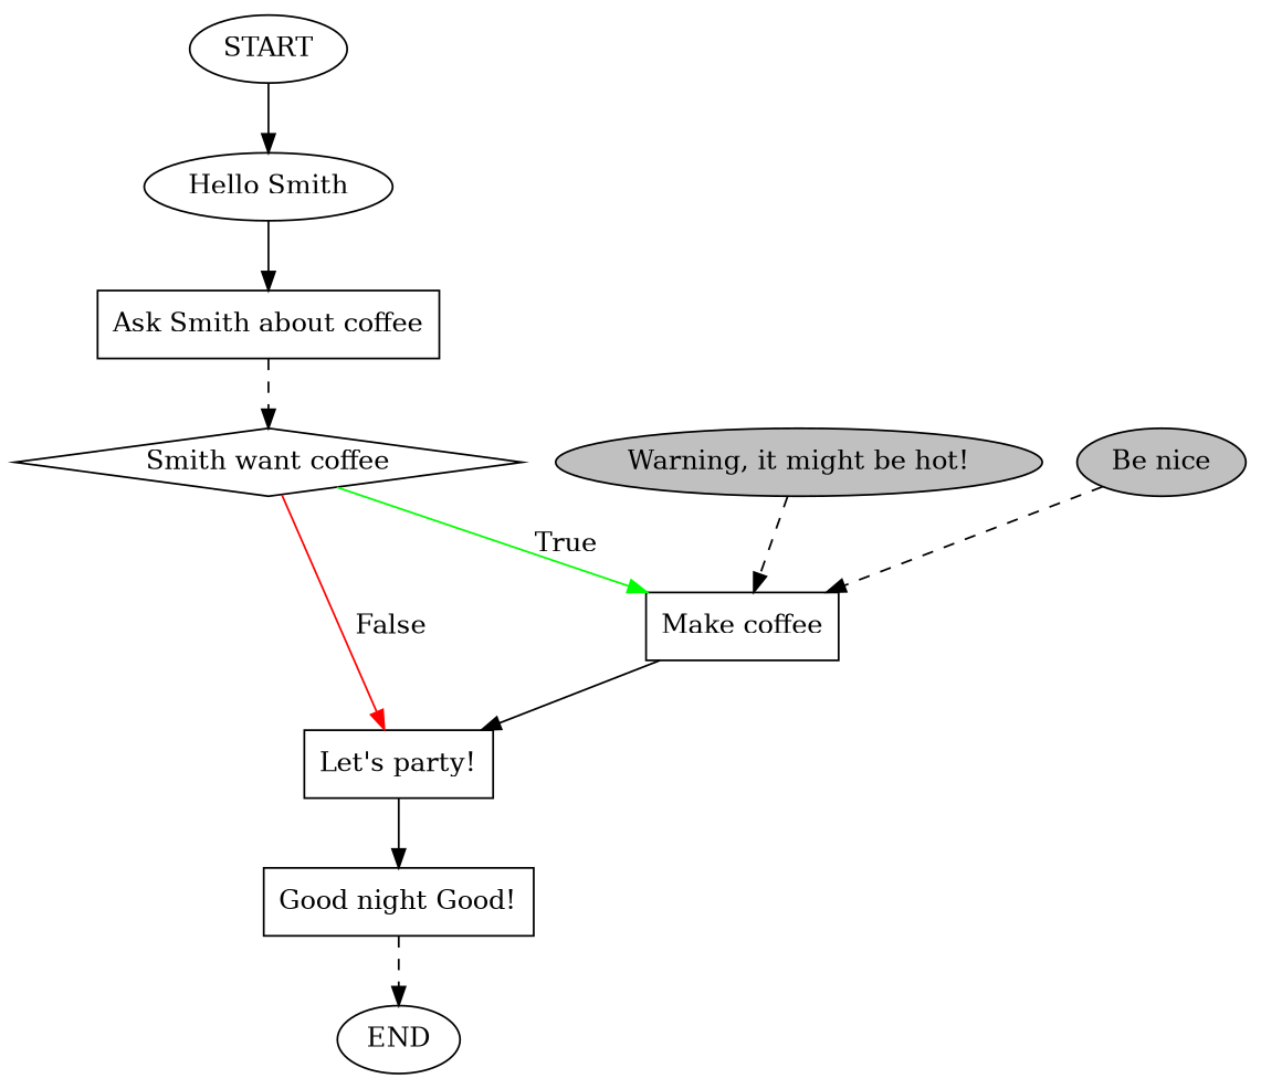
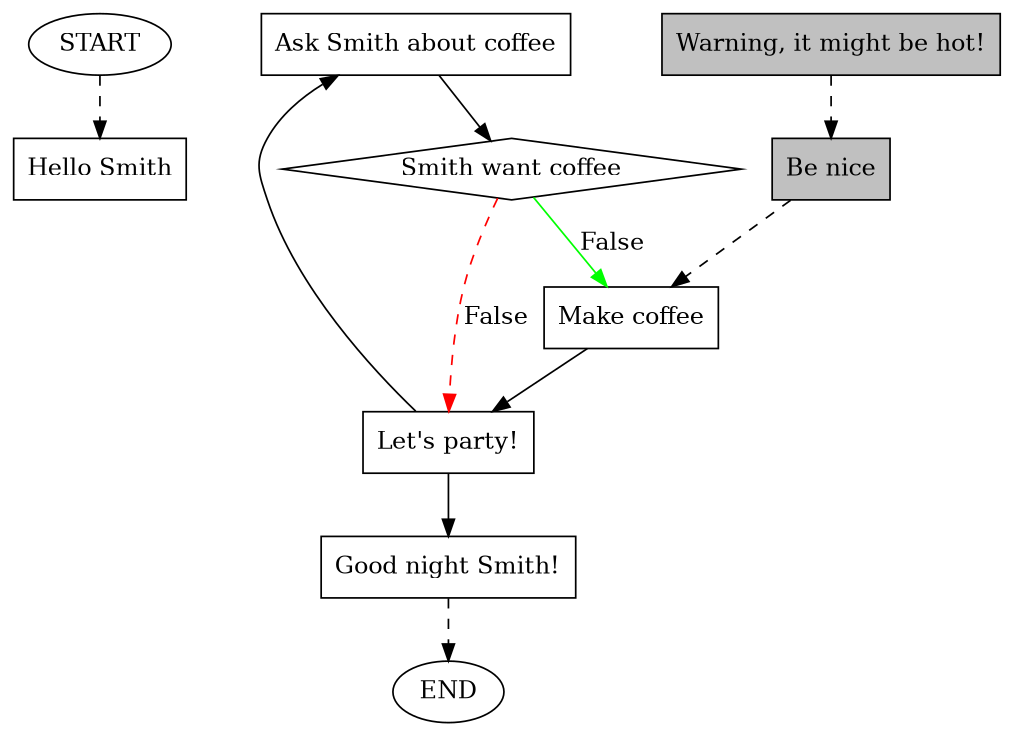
  digraph {
    node [shape=box]
    n1 [label=START shape=oval]
-   n2 [label="Hello Smith" shape=ellipse]
+   n2 [label="Hello Smith"]
    n3 [label="Ask Smith about coffee"]
    n4 [label=END shape=oval]
    n5 [label="Smith want coffee" shape=diamond]
    n6 [label="Let's party!"]
    n7 [label="Make coffee"]
-   n8 [label="Good night Good!"]
-   n9 [fillcolor=gray label="Warning, it might be hot!" shape=ellipse style=filled]
-   n10 [fillcolor=gray label="Be nice" shape=ellipse style=filled]
-   n1 -> n2
-   n2 -> n3
-   n3 -> n5 [style=dashed]
-   n5 -> n6 [color=red label=False]
-   n5 -> n7 [color=green label=True]
+   n8 [label="Good night Smith!"]
+   n9 [fillcolor=gray label="Warning, it might be hot!" style=filled]
+   n10 [fillcolor=gray label="Be nice" style=filled]
+   n1 -> n2 [style=dashed]
+   n6 -> n3
+   n3 -> n5
+   n5 -> n6 [color=red label=False style=dashed]
+   n5 -> n7 [color=green label=False]
    n6 -> n8
    n7 -> n6
    n8 -> n4 [style=dashed]
-   n9 -> n7 [style=dashed]
+   n9 -> n10 [style=dashed]
    n10 -> n7 [style=dashed]
  }
